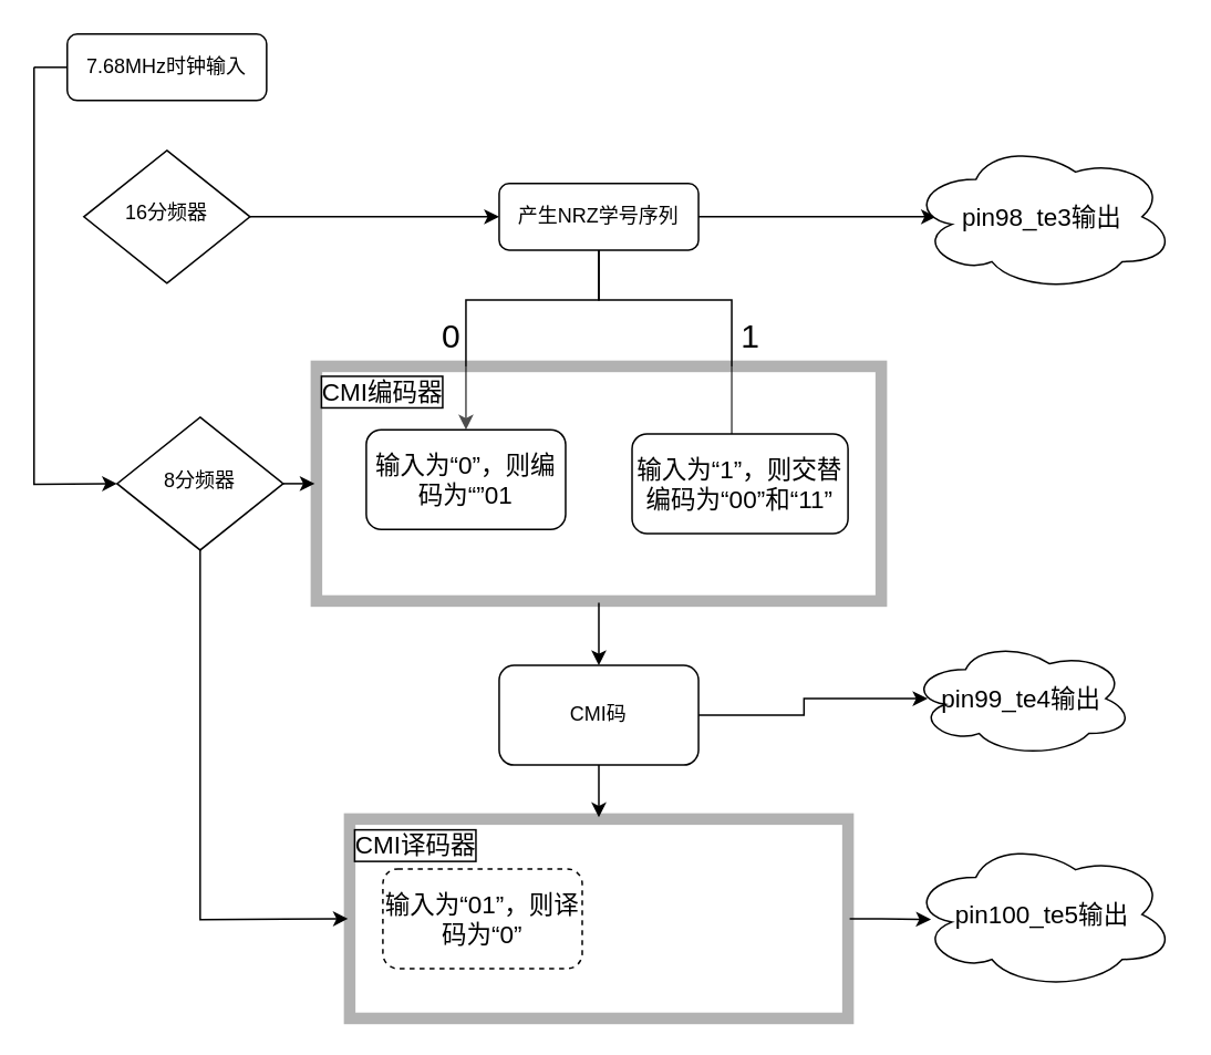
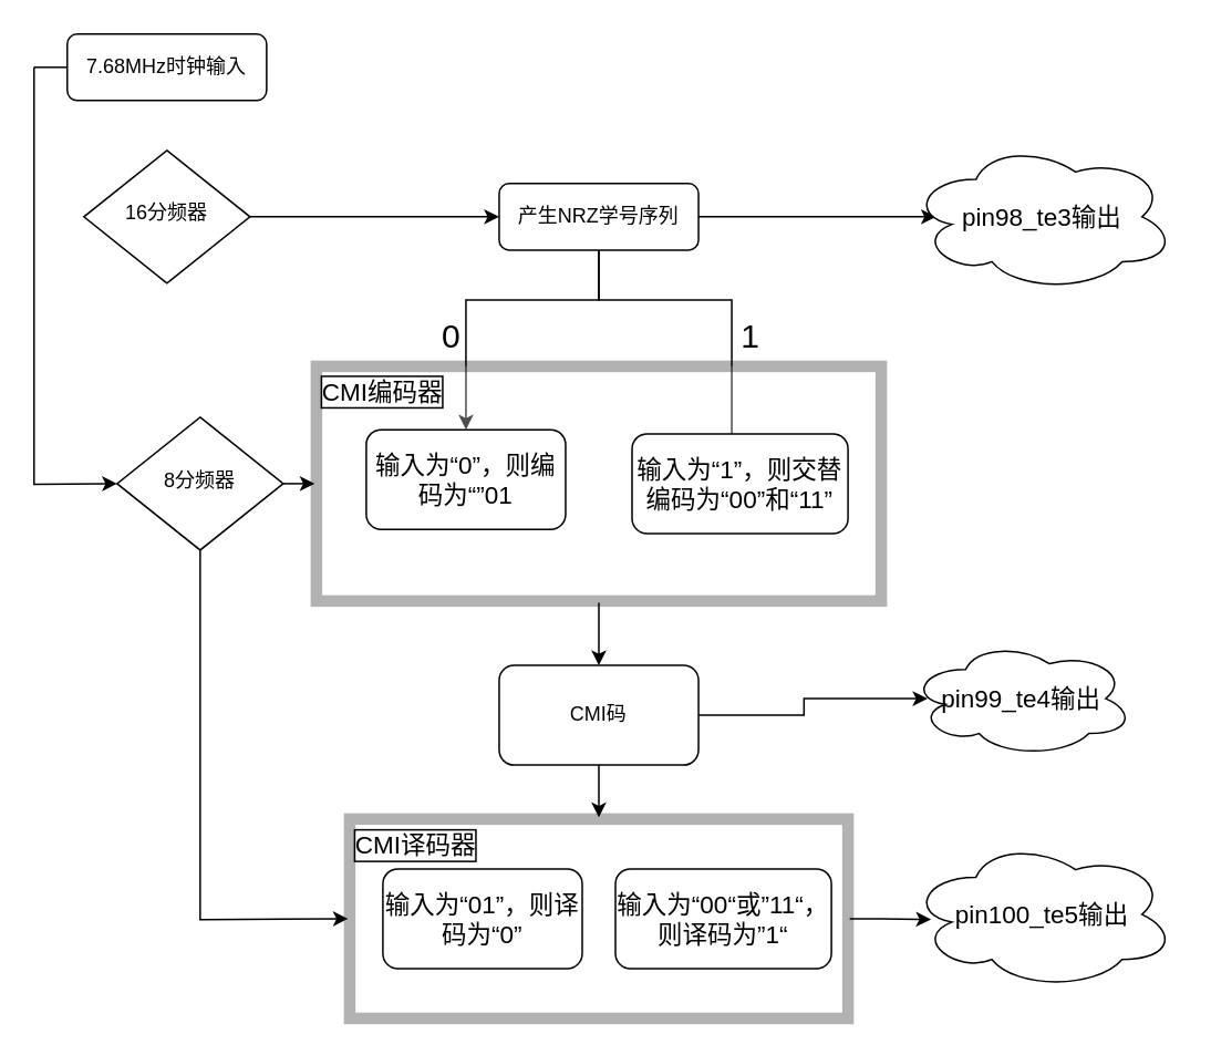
  <mxCell id="0" />
  <mxCell id="1" parent="0" />
  <mxCell id="2" value="7.68MHz时钟输入" style="rounded=1;whiteSpace=wrap;html=1;fontSize=12;glass=0;strokeWidth=1;shadow=0;" parent="1" vertex="1"><mxGeometry x="40" y="20" width="120" height="40" as="geometry" /></mxCell>
  <mxCell id="3" value="16分频器" style="rhombus;whiteSpace=wrap;html=1;shadow=0;fontFamily=Helvetica;fontSize=12;align=center;strokeWidth=1;spacing=6;spacingTop=-4;" parent="1" vertex="1"><mxGeometry x="50" y="90" width="100" height="80" as="geometry" /></mxCell>
  <mxCell id="4" style="edgeStyle=orthogonalEdgeStyle;rounded=0;orthogonalLoop=1;jettySize=auto;html=1;exitX=0.5;exitY=1;exitDx=0;exitDy=0;entryX=0.5;entryY=0;entryDx=0;entryDy=0;" edge="1" parent="1" source="8" target="15"><mxGeometry relative="1" as="geometry"><Array as="points"><mxPoint x="360" y="180" /><mxPoint x="280" y="180" /></Array></mxGeometry></mxCell>
  <mxCell id="5" value="&lt;font style=&quot;font-size: 20px;&quot;&gt;0&lt;/font&gt;" style="edgeLabel;html=1;align=center;verticalAlign=middle;resizable=0;points=[];" vertex="1" connectable="0" parent="4"><mxGeometry x="0.154" y="1" relative="1" as="geometry"><mxPoint x="-11" y="19" as="offset" /></mxGeometry></mxCell>
  <mxCell id="6" style="edgeStyle=orthogonalEdgeStyle;rounded=0;orthogonalLoop=1;jettySize=auto;html=1;exitX=0.5;exitY=1;exitDx=0;exitDy=0;entryX=0.5;entryY=0;entryDx=0;entryDy=0;" edge="1" parent="1"><mxGeometry relative="1" as="geometry"><mxPoint x="360" y="150" as="sourcePoint" /><mxPoint x="440" y="292.5" as="targetPoint" /><Array as="points"><mxPoint x="360" y="180" /><mxPoint x="440" y="180" /></Array></mxGeometry></mxCell>
  <mxCell id="7" value="&lt;font style=&quot;font-size: 20px;&quot;&gt;1&lt;/font&gt;" style="edgeLabel;html=1;align=center;verticalAlign=middle;resizable=0;points=[];" vertex="1" connectable="0" parent="6"><mxGeometry x="0.232" y="1" relative="1" as="geometry"><mxPoint x="9" y="-7" as="offset" /></mxGeometry></mxCell>
  <mxCell id="8" value="产生NRZ学号序列" style="rounded=1;whiteSpace=wrap;html=1;fontSize=12;glass=0;strokeWidth=1;shadow=0;" parent="1" vertex="1"><mxGeometry x="300" y="110" width="120" height="40" as="geometry" /></mxCell>
  <mxCell id="9" value="8分频器" style="rhombus;whiteSpace=wrap;html=1;shadow=0;fontFamily=Helvetica;fontSize=12;align=center;strokeWidth=1;spacing=6;spacingTop=-4;" parent="1" vertex="1"><mxGeometry x="70" y="250.62" width="100" height="80" as="geometry" /></mxCell>
  <mxCell id="10" value="" style="endArrow=none;html=1;rounded=0;exitX=0;exitY=0.5;exitDx=0;exitDy=0;" edge="1" parent="1" source="2"><mxGeometry width="50" height="50" relative="1" as="geometry"><mxPoint x="270" y="370" as="sourcePoint" /><mxPoint x="20" y="40" as="targetPoint" /></mxGeometry></mxCell>
  <mxCell id="11" value="" style="endArrow=classic;html=1;rounded=0;entryX=0;entryY=0.5;entryDx=0;entryDy=0;" edge="1" parent="1" target="9"><mxGeometry width="50" height="50" relative="1" as="geometry"><mxPoint x="20" y="40" as="sourcePoint" /><mxPoint x="-50" y="240" as="targetPoint" /><Array as="points"><mxPoint x="20" y="291" /></Array></mxGeometry></mxCell>
  <mxCell id="12" value="" style="endArrow=classic;html=1;rounded=0;exitX=1;exitY=0.5;exitDx=0;exitDy=0;entryX=0;entryY=0.5;entryDx=0;entryDy=0;" edge="1" parent="1" source="3" target="8"><mxGeometry width="50" height="50" relative="1" as="geometry"><mxPoint x="270" y="370" as="sourcePoint" /><mxPoint x="320" y="320" as="targetPoint" /></mxGeometry></mxCell>
  <mxCell id="13" value="" style="endArrow=classic;html=1;rounded=0;exitX=1;exitY=0.5;exitDx=0;exitDy=0;entryX=0;entryY=0.5;entryDx=0;entryDy=0;" edge="1" parent="1" source="9" target="14"><mxGeometry width="50" height="50" relative="1" as="geometry"><mxPoint x="270" y="410.62" as="sourcePoint" /><mxPoint x="210" y="290.62" as="targetPoint" /></mxGeometry></mxCell>
  <mxCell id="14" value="" style="rounded=0;whiteSpace=wrap;html=1;opacity=30;strokeWidth=7;perimeterSpacing=1;" vertex="1" parent="1"><mxGeometry x="190" y="220" width="340" height="141.25" as="geometry" /></mxCell>
  <mxCell id="15" value="&lt;font style=&quot;font-size: 15px;&quot;&gt;输入为“0”，则编码为“”01&lt;/font&gt;" style="rounded=1;whiteSpace=wrap;html=1;" vertex="1" parent="1"><mxGeometry x="220" y="258.12" width="120" height="60" as="geometry" /></mxCell>
  <mxCell id="16" value="&lt;font style=&quot;font-size: 15px;&quot;&gt;输入为“1”，则交替编码为“00”和“11”&lt;/font&gt;" style="rounded=1;whiteSpace=wrap;html=1;" vertex="1" parent="1"><mxGeometry x="380" y="260.62" width="130" height="60" as="geometry" /></mxCell>
  <mxCell id="17" value="" style="endArrow=classic;html=1;rounded=0;exitX=0.5;exitY=1;exitDx=0;exitDy=0;entryX=0.5;entryY=0;entryDx=0;entryDy=0;" edge="1" parent="1" source="14" target="19"><mxGeometry width="50" height="50" relative="1" as="geometry"><mxPoint x="410" y="398.12" as="sourcePoint" /><mxPoint x="360" y="400" as="targetPoint" /></mxGeometry></mxCell>
  <mxCell id="18" style="edgeStyle=orthogonalEdgeStyle;rounded=0;orthogonalLoop=1;jettySize=auto;html=1;exitX=1;exitY=0.5;exitDx=0;exitDy=0;entryX=0.081;entryY=0.5;entryDx=0;entryDy=0;entryPerimeter=0;" edge="1" parent="1" source="19" target="22"><mxGeometry relative="1" as="geometry" /></mxCell>
  <mxCell id="19" value="CMI码" style="rounded=1;whiteSpace=wrap;html=1;" vertex="1" parent="1"><mxGeometry x="300" y="400" width="120" height="60" as="geometry" /></mxCell>
  <mxCell id="20" value="" style="endArrow=classic;html=1;rounded=0;exitX=1;exitY=0.5;exitDx=0;exitDy=0;entryX=0.1;entryY=0.5;entryDx=0;entryDy=0;entryPerimeter=0;" edge="1" parent="1" source="8" target="21"><mxGeometry width="50" height="50" relative="1" as="geometry"><mxPoint x="410" y="330" as="sourcePoint" /><mxPoint x="500" y="130" as="targetPoint" /></mxGeometry></mxCell>
  <mxCell id="21" value="&lt;font style=&quot;font-size: 15px;&quot;&gt;pin98_te3输出&lt;/font&gt;" style="ellipse;shape=cloud;whiteSpace=wrap;html=1;" vertex="1" parent="1"><mxGeometry x="547" y="85" width="160" height="90" as="geometry" /></mxCell>
  <mxCell id="22" value="&lt;font style=&quot;font-size: 15px;&quot;&gt;pin99_te4输出&lt;/font&gt;" style="ellipse;shape=cloud;whiteSpace=wrap;html=1;" vertex="1" parent="1"><mxGeometry x="547" y="385" width="135" height="70" as="geometry" /></mxCell>
  <mxCell id="23" value="" style="endArrow=classic;html=1;rounded=0;exitX=0.5;exitY=1;exitDx=0;exitDy=0;entryX=0.5;entryY=0;entryDx=0;entryDy=0;" edge="1" parent="1" source="19" target="25"><mxGeometry width="50" height="50" relative="1" as="geometry"><mxPoint x="410" y="430" as="sourcePoint" /><mxPoint x="360" y="520" as="targetPoint" /></mxGeometry></mxCell>
  <mxCell id="24" style="edgeStyle=orthogonalEdgeStyle;rounded=0;orthogonalLoop=1;jettySize=auto;html=1;exitX=1;exitY=0.5;exitDx=0;exitDy=0;entryX=0.081;entryY=0.533;entryDx=0;entryDy=0;entryPerimeter=0;" edge="1" parent="1" source="25" target="30"><mxGeometry relative="1" as="geometry" /></mxCell>
  <mxCell id="25" value="" style="rounded=0;whiteSpace=wrap;html=1;opacity=30;strokeWidth=7;perimeterSpacing=1;" vertex="1" parent="1"><mxGeometry x="210" y="492.5" width="300" height="120" as="geometry" /></mxCell>
- <mxCell id="26" value="&lt;font style=&quot;font-size: 15px;&quot;&gt;输入为“01”，则译码为“0”&lt;/font&gt;" style="rounded=1;whiteSpace=wrap;html=1;dashed=1;" vertex="1" parent="1"><mxGeometry x="230" y="522.5" width="120" height="60" as="geometry" /></mxCell>
+ <mxCell id="26" value="&lt;font style=&quot;font-size: 15px;&quot;&gt;输入为“01”，则译码为“0”&lt;/font&gt;" style="rounded=1;whiteSpace=wrap;html=1;" vertex="1" parent="1"><mxGeometry x="230" y="522.5" width="120" height="60" as="geometry" /></mxCell>
+ <mxCell id="27" value="&lt;font style=&quot;font-size: 15px;&quot;&gt;输入为“00“或”11“，则译码为”1“&lt;/font&gt;" style="rounded=1;whiteSpace=wrap;html=1;" vertex="1" parent="1"><mxGeometry x="370" y="522.5" width="130" height="60" as="geometry" /></mxCell>
  <mxCell id="28" style="edgeStyle=orthogonalEdgeStyle;rounded=0;orthogonalLoop=1;jettySize=auto;html=1;exitX=0.5;exitY=1;exitDx=0;exitDy=0;" edge="1" parent="1" source="25" target="25"><mxGeometry relative="1" as="geometry" /></mxCell>
  <mxCell id="29" value="" style="endArrow=classic;html=1;rounded=0;exitX=0.5;exitY=1;exitDx=0;exitDy=0;entryX=0;entryY=0.5;entryDx=0;entryDy=0;" edge="1" parent="1" source="9" target="25"><mxGeometry width="50" height="50" relative="1" as="geometry"><mxPoint x="410" y="430" as="sourcePoint" /><mxPoint x="50" y="560" as="targetPoint" /><Array as="points"><mxPoint x="120" y="350" /><mxPoint x="120" y="400" /><mxPoint x="120" y="553" /></Array></mxGeometry></mxCell>
  <mxCell id="30" value="&lt;font style=&quot;font-size: 15px;&quot;&gt;pin100_te5输出&lt;/font&gt;" style="ellipse;shape=cloud;whiteSpace=wrap;html=1;" vertex="1" parent="1"><mxGeometry x="547" y="505" width="160" height="90" as="geometry" /></mxCell>
  <mxCell id="31" value="&lt;font style=&quot;font-size: 15px;&quot;&gt;CMI编码器&lt;/font&gt;" style="text;html=1;strokeColor=none;fillColor=none;align=center;verticalAlign=middle;whiteSpace=wrap;rounded=0;labelBorderColor=default;" vertex="1" parent="1"><mxGeometry x="180" y="220" width="100" height="30" as="geometry" /></mxCell>
  <mxCell id="32" value="&lt;font style=&quot;font-size: 15px;&quot;&gt;CMI译码器&lt;/font&gt;" style="text;html=1;strokeColor=none;fillColor=none;align=center;verticalAlign=middle;whiteSpace=wrap;rounded=0;labelBorderColor=default;" vertex="1" parent="1"><mxGeometry x="200" y="492.5" width="100" height="30" as="geometry" /></mxCell>
